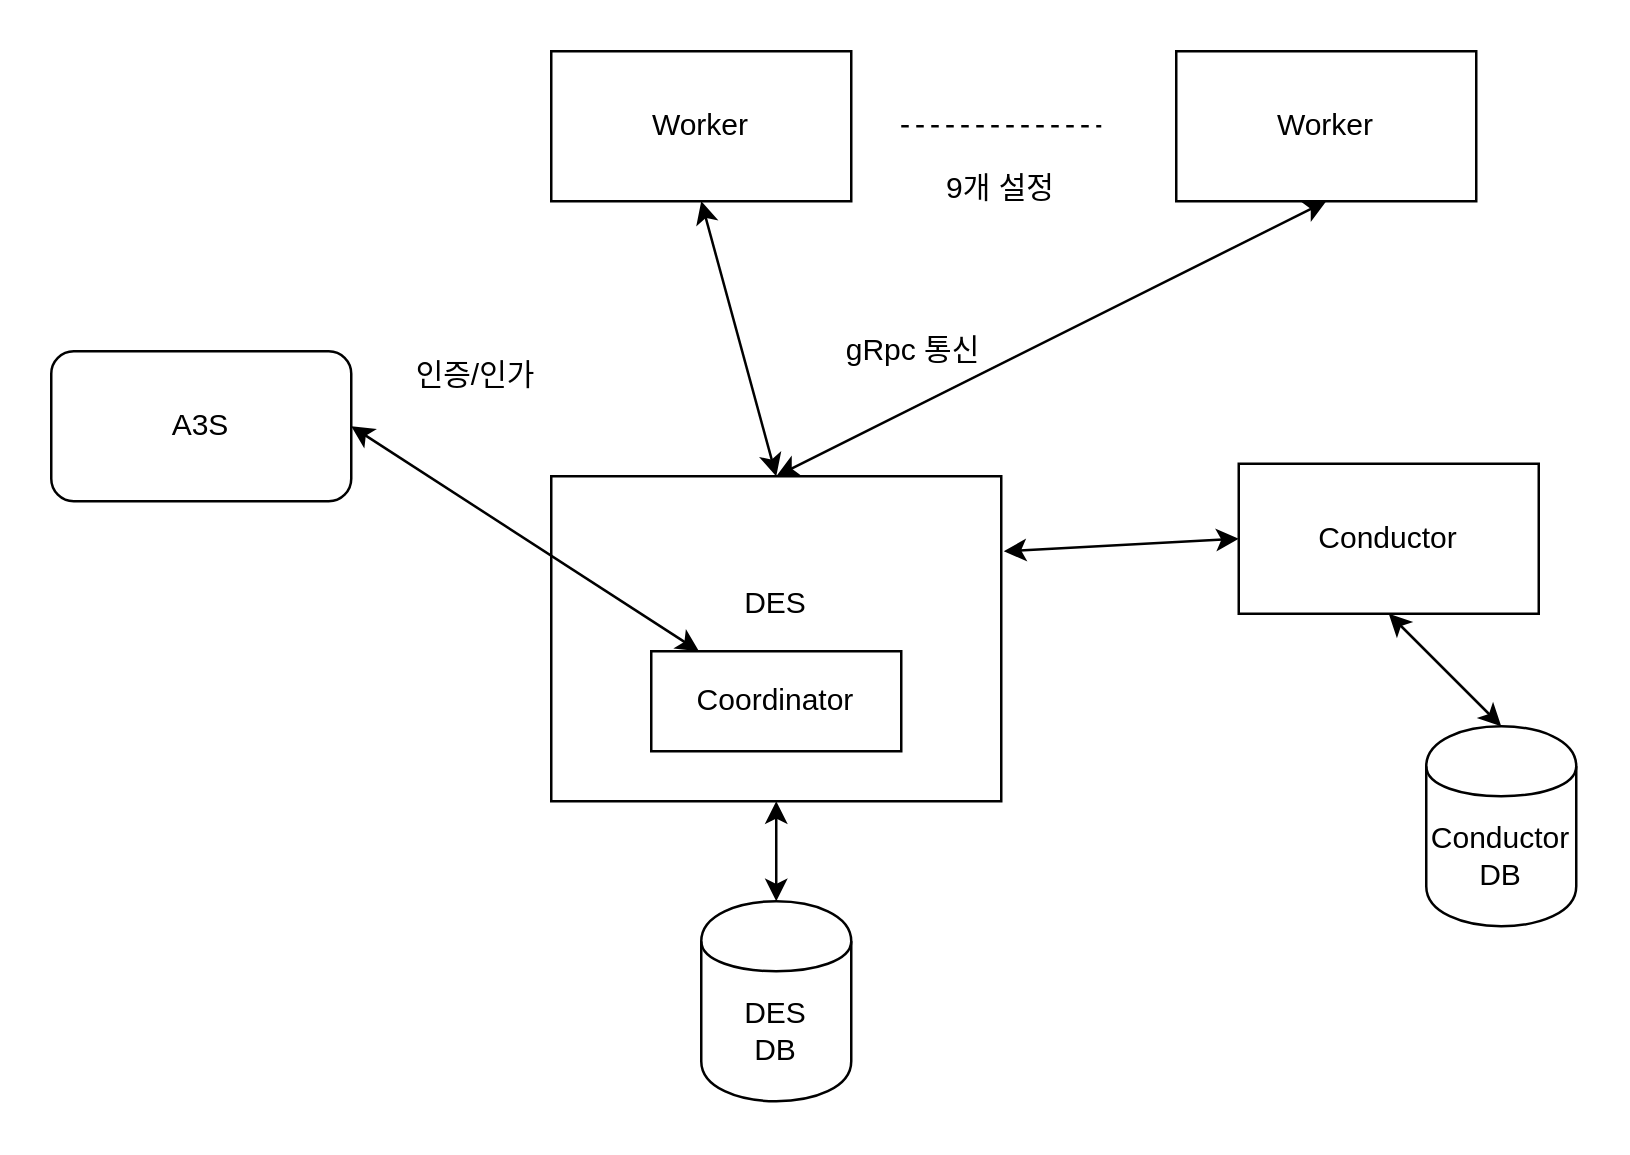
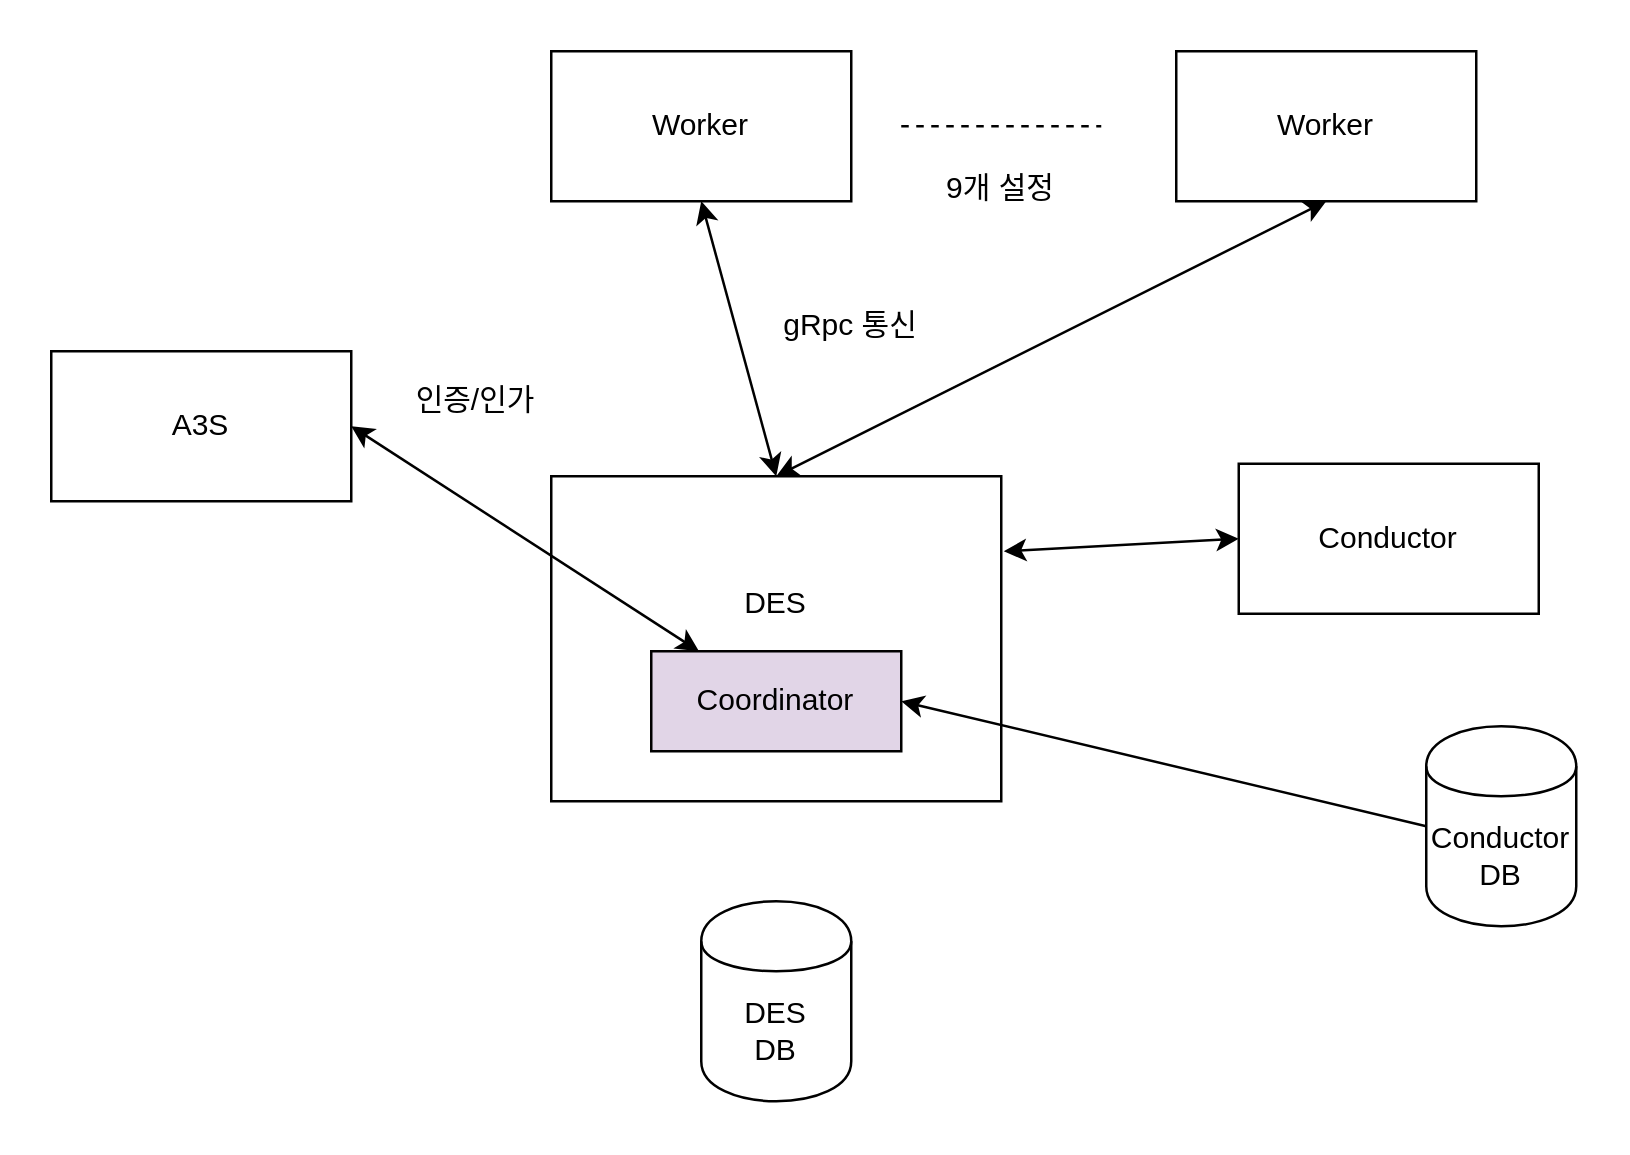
  <mxCell id="0" />
  <mxCell id="1" parent="0" />
  <mxCell id="2" value="DES&lt;br&gt;DB" style="shape=cylinder;whiteSpace=wrap;html=1;boundedLbl=1;backgroundOutline=1;" vertex="1" parent="1"><mxGeometry x="280" y="360" width="60" height="80" as="geometry" /></mxCell>
- <mxCell id="3" value="A3S" style="whiteSpace=wrap;html=1;rounded=1;" vertex="1" parent="1"><mxGeometry x="20" y="140" width="120" height="60" as="geometry" /></mxCell>
+ <mxCell id="3" value="A3S" style="rounded=0;whiteSpace=wrap;html=1;" vertex="1" parent="1"><mxGeometry x="20" y="140" width="120" height="60" as="geometry" /></mxCell>
  <mxCell id="4" value="DES&lt;br&gt;&lt;br&gt;&lt;br&gt;" style="rounded=0;whiteSpace=wrap;html=1;" vertex="1" parent="1"><mxGeometry x="220" y="190" width="180" height="130" as="geometry" /></mxCell>
  <mxCell id="5" value="Conductor" style="rounded=0;whiteSpace=wrap;html=1;" vertex="1" parent="1"><mxGeometry x="495" y="185" width="120" height="60" as="geometry" /></mxCell>
  <mxCell id="6" value="Conductor&lt;br&gt;DB" style="shape=cylinder;whiteSpace=wrap;html=1;boundedLbl=1;backgroundOutline=1;" vertex="1" parent="1"><mxGeometry x="570" y="290" width="60" height="80" as="geometry" /></mxCell>
  <mxCell id="7" value="Worker" style="rounded=0;whiteSpace=wrap;html=1;" vertex="1" parent="1"><mxGeometry x="220" y="20" width="120" height="60" as="geometry" /></mxCell>
  <mxCell id="8" value="" style="endArrow=none;dashed=1;html=1;" edge="1" parent="1"><mxGeometry width="50" height="50" relative="1" as="geometry"><mxPoint x="360" y="50" as="sourcePoint" /><mxPoint x="440" y="50" as="targetPoint" /></mxGeometry></mxCell>
  <mxCell id="9" value="Worker" style="rounded=0;whiteSpace=wrap;html=1;" vertex="1" parent="1"><mxGeometry x="470" y="20" width="120" height="60" as="geometry" /></mxCell>
- <mxCell id="10" value="Coordinator" style="rounded=0;whiteSpace=wrap;html=1;" vertex="1" parent="1"><mxGeometry x="260" y="260" width="100" height="40" as="geometry" /></mxCell>
- <mxCell id="12" value="" style="endArrow=classic;startArrow=classic;html=1;entryX=0.5;entryY=1;entryDx=0;entryDy=0;exitX=0.5;exitY=0;exitDx=0;exitDy=0;" edge="1" parent="1" source="6" target="5"><mxGeometry width="50" height="50" relative="1" as="geometry"><mxPoint x="690" y="290" as="sourcePoint" /><mxPoint x="740" y="240" as="targetPoint" /></mxGeometry></mxCell>
+ <mxCell id="10" value="Coordinator" style="rounded=0;whiteSpace=wrap;html=1;fillColor=#e1d5e7;" vertex="1" parent="1"><mxGeometry x="260" y="260" width="100" height="40" as="geometry" /></mxCell>
+ <mxCell id="11" value="" style="endArrow=classic;html=1;exitX=0;exitY=0.5;exitDx=0;exitDy=0;entryX=1;entryY=0.5;entryDx=0;entryDy=0;" edge="1" parent="1" source="6" target="10"><mxGeometry width="50" height="50" relative="1" as="geometry"><mxPoint x="510" y="480" as="sourcePoint" /><mxPoint x="560" y="430" as="targetPoint" /></mxGeometry></mxCell>
  <mxCell id="13" value="" style="endArrow=classic;startArrow=classic;html=1;exitX=0.5;exitY=0;exitDx=0;exitDy=0;entryX=0.5;entryY=1;entryDx=0;entryDy=0;" edge="1" parent="1" source="4" target="7"><mxGeometry width="50" height="50" relative="1" as="geometry"><mxPoint x="270" y="180" as="sourcePoint" /><mxPoint x="320" y="130" as="targetPoint" /></mxGeometry></mxCell>
- <mxCell id="14" value="gRpc 통신" style="text;html=1;strokeColor=none;fillColor=none;align=center;verticalAlign=middle;whiteSpace=wrap;rounded=0;" vertex="1" parent="1"><mxGeometry x="325" y="130" width="80" height="20" as="geometry" /></mxCell>
+ <mxCell id="14" value="gRpc 통신" style="text;html=1;strokeColor=none;fillColor=none;align=center;verticalAlign=middle;whiteSpace=wrap;rounded=0;" vertex="1" parent="1"><mxGeometry x="300" y="120" width="80" height="20" as="geometry" /></mxCell>
  <mxCell id="15" value="" style="endArrow=classic;startArrow=classic;html=1;exitX=0.5;exitY=0;exitDx=0;exitDy=0;entryX=0.5;entryY=1;entryDx=0;entryDy=0;" edge="1" parent="1" source="4" target="9"><mxGeometry width="50" height="50" relative="1" as="geometry"><mxPoint x="350" y="190" as="sourcePoint" /><mxPoint x="400" y="140" as="targetPoint" /></mxGeometry></mxCell>
  <mxCell id="16" value="9개 설정" style="text;html=1;strokeColor=none;fillColor=none;align=center;verticalAlign=middle;whiteSpace=wrap;rounded=0;" vertex="1" parent="1"><mxGeometry x="370" y="65" width="60" height="20" as="geometry" /></mxCell>
  <mxCell id="17" value="" style="endArrow=classic;startArrow=classic;html=1;exitX=1;exitY=0.5;exitDx=0;exitDy=0;" edge="1" parent="1" source="3" target="10"><mxGeometry width="50" height="50" relative="1" as="geometry"><mxPoint x="110" y="300" as="sourcePoint" /><mxPoint x="160" y="250" as="targetPoint" /></mxGeometry></mxCell>
- <mxCell id="18" value="인증/인가" style="text;html=1;strokeColor=none;fillColor=none;align=center;verticalAlign=middle;whiteSpace=wrap;rounded=0;" vertex="1" parent="1"><mxGeometry x="160" y="140" width="60" height="20" as="geometry" /></mxCell>
+ <mxCell id="18" value="인증/인가" style="text;html=1;strokeColor=none;fillColor=none;align=center;verticalAlign=middle;whiteSpace=wrap;rounded=0;" vertex="1" parent="1"><mxGeometry x="160" y="150" width="60" height="20" as="geometry" /></mxCell>
  <mxCell id="19" value="" style="endArrow=classic;startArrow=classic;html=1;entryX=0;entryY=0.5;entryDx=0;entryDy=0;" edge="1" parent="1" target="5"><mxGeometry width="50" height="50" relative="1" as="geometry"><mxPoint x="401" y="220" as="sourcePoint" /><mxPoint x="480" y="210" as="targetPoint" /></mxGeometry></mxCell>
- <mxCell id="20" value="" style="endArrow=classic;startArrow=classic;html=1;entryX=0.5;entryY=1;entryDx=0;entryDy=0;exitX=0.5;exitY=0;exitDx=0;exitDy=0;" edge="1" parent="1" source="2" target="4"><mxGeometry width="50" height="50" relative="1" as="geometry"><mxPoint x="260" y="380" as="sourcePoint" /><mxPoint x="310" y="330" as="targetPoint" /></mxGeometry></mxCell>
